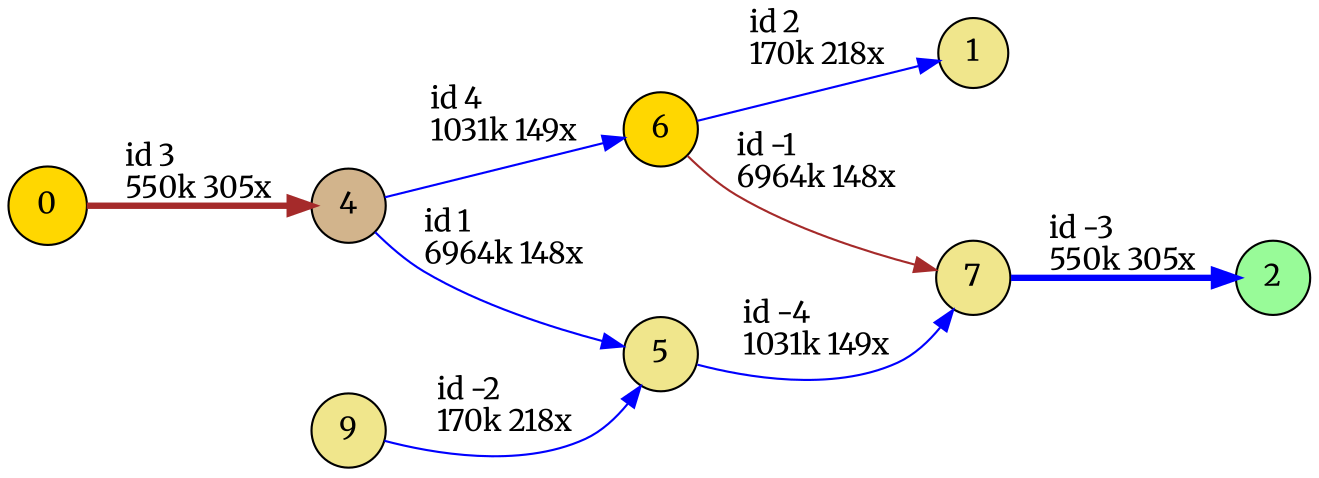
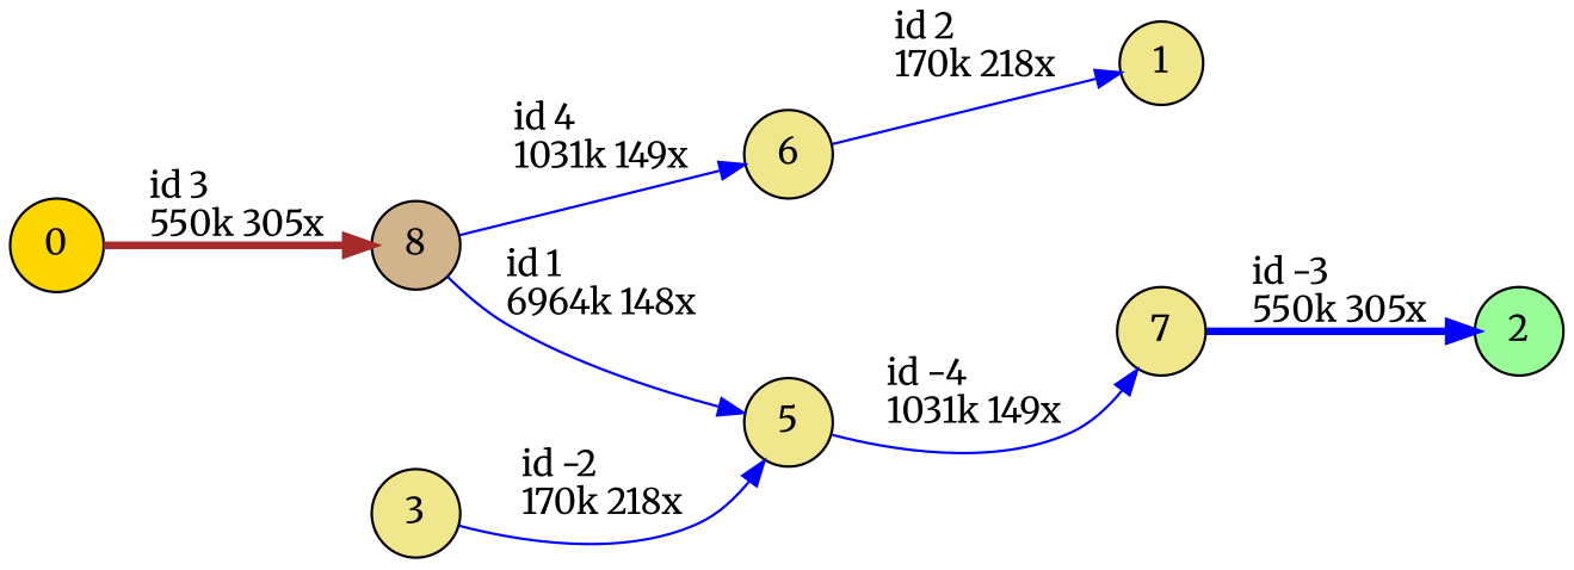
  digraph {
    fontname=Merriweather
    nodesep=0.5
    rankdir=LR
    node [fillcolor=khaki fontname=Merriweather shape=circle style=filled]
    edge [color=blue fontname=Merriweather]
    0 [fillcolor=gold height=0.3]
-   4 [fillcolor=tan height=0.3]
+   4 [fillcolor=tan height=0.3 label=8]
    5 [height=0.3]
-   6 [fillcolor=gold height=0.3]
+   6 [height=0.3]
    1 [height=0.3]
    2 [fillcolor=palegreen height=0.3]
-   3 [height=0.3 label=9]
+   3 [height=0.3]
    7 [height=0.3]
    0 -> 4 [color=brown label="id 3\l550k 305x" penwidth=3]
    4 -> 5 [label="id 1\l6964k 148x"]
    4 -> 6 [label="id 4\l1031k 149x"]
    5 -> 7 [label="id -4\l1031k 149x"]
    6 -> 1 [label="id 2\l170k 218x"]
-   6 -> 7 [color=brown label="id -1\l6964k 148x"]
    3 -> 5 [label="id -2\l170k 218x"]
    7 -> 2 [label="id -3\l550k 305x" penwidth=3]
  }
